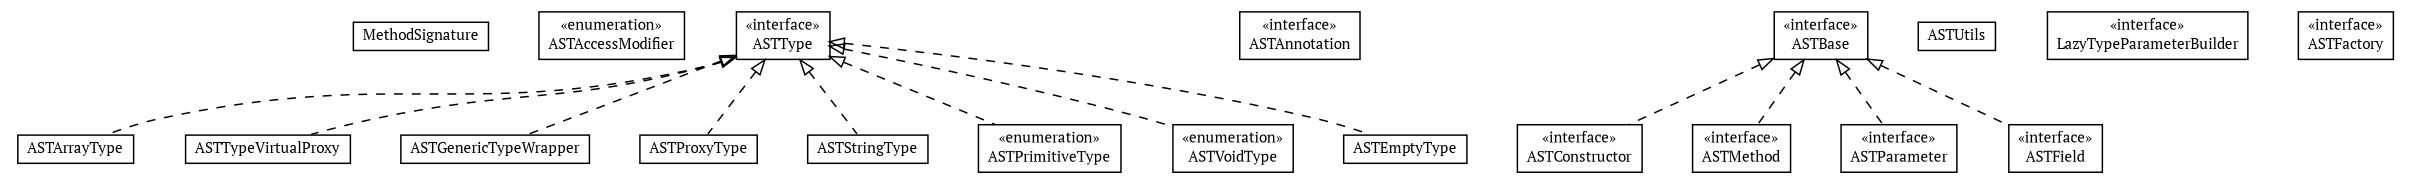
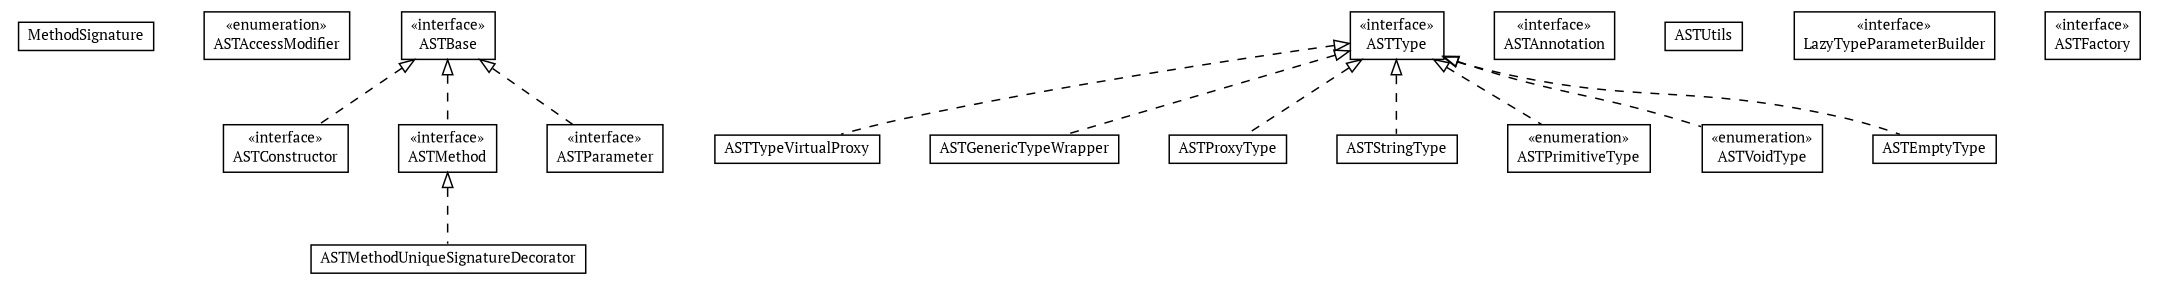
  digraph {
    fontname="PT Serif"
    nodesep=0.25
    ranksep=0.5
    node [fontcolor=black fontname="PT Serif" fontsize=10.0 shape=plaintext]
    edge [arrowtail=empty dir=back fontname="PT Serif" fontsize=10 headport=p labelfontname=Helvetica labelfontsize=10 style=dashed tailport=p]
    n1 [label=<<table title="org.androidtransfuse.adapter.MethodSignature" border="0" cellborder="1" cellspacing="0" cellpadding="2" port="p" href="./MethodSignature.html"> 		<tr><td><table border="0" cellspacing="0" cellpadding="1"> <tr><td align="center" balign="center"> MethodSignature </td></tr> 		</table></td></tr> 		</table>>]
    n2 [label=<<table title="org.androidtransfuse.adapter.ASTAccessModifier" border="0" cellborder="1" cellspacing="0" cellpadding="2" port="p" href="./ASTAccessModifier.html"> 		<tr><td><table border="0" cellspacing="0" cellpadding="1"> <tr><td align="center" balign="center"> &#171;enumeration&#187; </td></tr> <tr><td align="center" balign="center"> ASTAccessModifier </td></tr> 		</table></td></tr> 		</table>>]
-   n3 [label=<<table title="org.androidtransfuse.adapter.ASTArrayType" border="0" cellborder="1" cellspacing="0" cellpadding="2" port="p" href="./ASTArrayType.html"> 		<tr><td><table border="0" cellspacing="0" cellpadding="1"> <tr><td align="center" balign="center"> ASTArrayType </td></tr> 		</table></td></tr> 		</table>>]
+   n4 [label=<<table title="org.androidtransfuse.adapter.ASTMethodUniqueSignatureDecorator" border="0" cellborder="1" cellspacing="0" cellpadding="2" port="p" href="./ASTMethodUniqueSignatureDecorator.html"> 		<tr><td><table border="0" cellspacing="0" cellpadding="1"> <tr><td align="center" balign="center"> ASTMethodUniqueSignatureDecorator </td></tr> 		</table></td></tr> 		</table>>]
    n5 [label=<<table title="org.androidtransfuse.adapter.ASTTypeVirtualProxy" border="0" cellborder="1" cellspacing="0" cellpadding="2" port="p" href="./ASTTypeVirtualProxy.html"> 		<tr><td><table border="0" cellspacing="0" cellpadding="1"> <tr><td align="center" balign="center"> ASTTypeVirtualProxy </td></tr> 		</table></td></tr> 		</table>>]
    n6 [label=<<table title="org.androidtransfuse.adapter.ASTAnnotation" border="0" cellborder="1" cellspacing="0" cellpadding="2" port="p" href="./ASTAnnotation.html"> 		<tr><td><table border="0" cellspacing="0" cellpadding="1"> <tr><td align="center" balign="center"> &#171;interface&#187; </td></tr> <tr><td align="center" balign="center"> ASTAnnotation </td></tr> 		</table></td></tr> 		</table>>]
    n7 [label=<<table title="org.androidtransfuse.adapter.ASTGenericTypeWrapper" border="0" cellborder="1" cellspacing="0" cellpadding="2" port="p" href="./ASTGenericTypeWrapper.html"> 		<tr><td><table border="0" cellspacing="0" cellpadding="1"> <tr><td align="center" balign="center"> ASTGenericTypeWrapper </td></tr> 		</table></td></tr> 		</table>>]
    n8 [label=<<table title="org.androidtransfuse.adapter.ASTProxyType" border="0" cellborder="1" cellspacing="0" cellpadding="2" port="p" href="./ASTProxyType.html"> 		<tr><td><table border="0" cellspacing="0" cellpadding="1"> <tr><td align="center" balign="center"> ASTProxyType </td></tr> 		</table></td></tr> 		</table>>]
    n9 [label=<<table title="org.androidtransfuse.adapter.ASTConstructor" border="0" cellborder="1" cellspacing="0" cellpadding="2" port="p" href="./ASTConstructor.html"> 		<tr><td><table border="0" cellspacing="0" cellpadding="1"> <tr><td align="center" balign="center"> &#171;interface&#187; </td></tr> <tr><td align="center" balign="center"> ASTConstructor </td></tr> 		</table></td></tr> 		</table>>]
    n10 [label=<<table title="org.androidtransfuse.adapter.ASTBase" border="0" cellborder="1" cellspacing="0" cellpadding="2" port="p" href="./ASTBase.html"> 		<tr><td><table border="0" cellspacing="0" cellpadding="1"> <tr><td align="center" balign="center"> &#171;interface&#187; </td></tr> <tr><td align="center" balign="center"> ASTBase </td></tr> 		</table></td></tr> 		</table>>]
    n11 [label=<<table title="org.androidtransfuse.adapter.ASTMethod" border="0" cellborder="1" cellspacing="0" cellpadding="2" port="p" href="./ASTMethod.html"> 		<tr><td><table border="0" cellspacing="0" cellpadding="1"> <tr><td align="center" balign="center"> &#171;interface&#187; </td></tr> <tr><td align="center" balign="center"> ASTMethod </td></tr> 		</table></td></tr> 		</table>>]
    n12 [label=<<table title="org.androidtransfuse.adapter.ASTParameter" border="0" cellborder="1" cellspacing="0" cellpadding="2" port="p" href="./ASTParameter.html"> 		<tr><td><table border="0" cellspacing="0" cellpadding="1"> <tr><td align="center" balign="center"> &#171;interface&#187; </td></tr> <tr><td align="center" balign="center"> ASTParameter </td></tr> 		</table></td></tr> 		</table>>]
-   n13 [label=<<table title="org.androidtransfuse.adapter.ASTField" border="0" cellborder="1" cellspacing="0" cellpadding="2" port="p" href="./ASTField.html"> 		<tr><td><table border="0" cellspacing="0" cellpadding="1"> <tr><td align="center" balign="center"> &#171;interface&#187; </td></tr> <tr><td align="center" balign="center"> ASTField </td></tr> 		</table></td></tr> 		</table>>]
    n14 [label=<<table title="org.androidtransfuse.adapter.ASTType" border="0" cellborder="1" cellspacing="0" cellpadding="2" port="p" href="./ASTType.html"> 		<tr><td><table border="0" cellspacing="0" cellpadding="1"> <tr><td align="center" balign="center"> &#171;interface&#187; </td></tr> <tr><td align="center" balign="center"> ASTType </td></tr> 		</table></td></tr> 		</table>>]
    n15 [label=<<table title="org.androidtransfuse.adapter.ASTStringType" border="0" cellborder="1" cellspacing="0" cellpadding="2" port="p" href="./ASTStringType.html"> 		<tr><td><table border="0" cellspacing="0" cellpadding="1"> <tr><td align="center" balign="center"> ASTStringType </td></tr> 		</table></td></tr> 		</table>>]
    n16 [label=<<table title="org.androidtransfuse.adapter.ASTPrimitiveType" border="0" cellborder="1" cellspacing="0" cellpadding="2" port="p" href="./ASTPrimitiveType.html"> 		<tr><td><table border="0" cellspacing="0" cellpadding="1"> <tr><td align="center" balign="center"> &#171;enumeration&#187; </td></tr> <tr><td align="center" balign="center"> ASTPrimitiveType </td></tr> 		</table></td></tr> 		</table>>]
    n17 [label=<<table title="org.androidtransfuse.adapter.ASTVoidType" border="0" cellborder="1" cellspacing="0" cellpadding="2" port="p" href="./ASTVoidType.html"> 		<tr><td><table border="0" cellspacing="0" cellpadding="1"> <tr><td align="center" balign="center"> &#171;enumeration&#187; </td></tr> <tr><td align="center" balign="center"> ASTVoidType </td></tr> 		</table></td></tr> 		</table>>]
    n18 [label=<<table title="org.androidtransfuse.adapter.ASTEmptyType" border="0" cellborder="1" cellspacing="0" cellpadding="2" port="p" href="./ASTEmptyType.html"> 		<tr><td><table border="0" cellspacing="0" cellpadding="1"> <tr><td align="center" balign="center"> ASTEmptyType </td></tr> 		</table></td></tr> 		</table>>]
    n19 [label=<<table title="org.androidtransfuse.adapter.ASTUtils" border="0" cellborder="1" cellspacing="0" cellpadding="2" port="p" href="./ASTUtils.html"> 		<tr><td><table border="0" cellspacing="0" cellpadding="1"> <tr><td align="center" balign="center"> ASTUtils </td></tr> 		</table></td></tr> 		</table>>]
    n20 [label=<<table title="org.androidtransfuse.adapter.LazyTypeParameterBuilder" border="0" cellborder="1" cellspacing="0" cellpadding="2" port="p" href="./LazyTypeParameterBuilder.html"> 		<tr><td><table border="0" cellspacing="0" cellpadding="1"> <tr><td align="center" balign="center"> &#171;interface&#187; </td></tr> <tr><td align="center" balign="center"> LazyTypeParameterBuilder </td></tr> 		</table></td></tr> 		</table>>]
    n21 [label=<<table title="org.androidtransfuse.adapter.ASTFactory" border="0" cellborder="1" cellspacing="0" cellpadding="2" port="p" href="./ASTFactory.html"> 		<tr><td><table border="0" cellspacing="0" cellpadding="1"> <tr><td align="center" balign="center"> &#171;interface&#187; </td></tr> <tr><td align="center" balign="center"> ASTFactory </td></tr> 		</table></td></tr> 		</table>>]
    n10 -> n9
    n10 -> n11
    n10 -> n12
-   n10 -> n13
-   n14 -> n3
+   n11 -> n4
    n14 -> n5
    n14 -> n7
    n14 -> n8
    n14 -> n15
    n14 -> n16
    n14 -> n17
    n14 -> n18
  }
